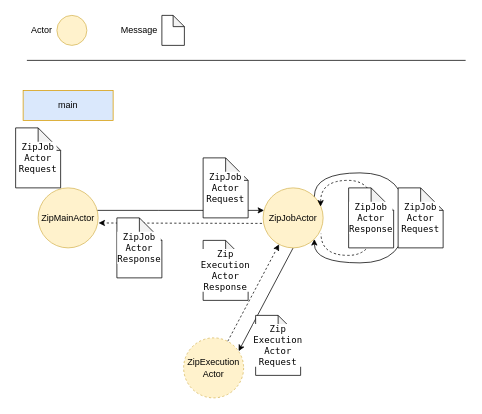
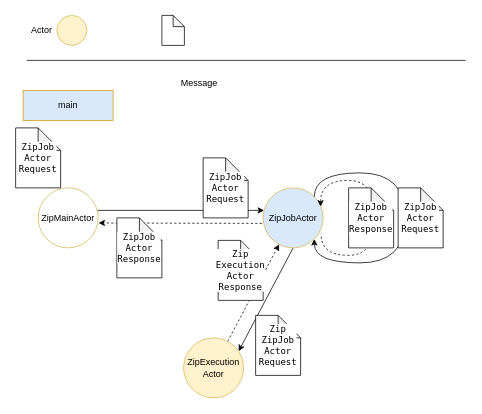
  <mxCell id="0" />
  <mxCell id="1" parent="0" />
  <mxCell id="2" style="edgeStyle=orthogonalEdgeStyle;rounded=0;orthogonalLoop=1;jettySize=auto;html=1;" parent="1" source="3" target="6" edge="1"><mxGeometry relative="1" as="geometry"><Array as="points"><mxPoint x="210" y="280" /><mxPoint x="210" y="280" /></Array></mxGeometry></mxCell>
- <mxCell id="3" value="ZipMainActor" style="ellipse;whiteSpace=wrap;html=1;aspect=fixed;fillColor=#fff2cc;strokeColor=#d6b656;" parent="1" vertex="1"><mxGeometry x="50" y="250" width="80" height="80" as="geometry" /></mxCell>
+ <mxCell id="3" value="ZipMainActor" style="ellipse;whiteSpace=wrap;html=1;aspect=fixed;fillColor=#ffffff;strokeColor=#d6b656;" parent="1" vertex="1"><mxGeometry x="50" y="250" width="80" height="80" as="geometry" /></mxCell>
  <mxCell id="4" style="rounded=0;orthogonalLoop=1;jettySize=auto;html=1;exitX=0.5;exitY=1;exitDx=0;exitDy=0;entryX=0.917;entryY=0.221;entryDx=0;entryDy=0;entryPerimeter=0;" parent="1" source="6" target="8" edge="1"><mxGeometry relative="1" as="geometry" /></mxCell>
  <mxCell id="5" style="edgeStyle=none;rounded=0;orthogonalLoop=1;jettySize=auto;html=1;entryX=1.007;entryY=0.585;entryDx=0;entryDy=0;dashed=1;exitX=-0.019;exitY=0.592;exitDx=0;exitDy=0;exitPerimeter=0;entryPerimeter=0;" parent="1" source="6" target="3" edge="1"><mxGeometry relative="1" as="geometry"><mxPoint x="351.76" y="296.56" as="sourcePoint" /><mxPoint x="127.44" y="297.12" as="targetPoint" /></mxGeometry></mxCell>
- <mxCell id="6" value="ZipJobActor" style="ellipse;whiteSpace=wrap;html=1;aspect=fixed;fillColor=#fff2cc;strokeColor=#d6b656;" parent="1" vertex="1"><mxGeometry x="350" y="250" width="80" height="80" as="geometry" /></mxCell>
+ <mxCell id="6" value="ZipJobActor" style="ellipse;whiteSpace=wrap;html=1;aspect=fixed;fillColor=#dae8fc;strokeColor=#d6b656;" parent="1" vertex="1"><mxGeometry x="350" y="250" width="80" height="80" as="geometry" /></mxCell>
  <mxCell id="7" style="edgeStyle=none;rounded=0;orthogonalLoop=1;jettySize=auto;html=1;dashed=1;startArrow=none;startFill=0;endArrow=classic;endFill=1;" parent="1" source="8" target="6" edge="1"><mxGeometry relative="1" as="geometry" /></mxCell>
- <mxCell id="8" value="ZipExecution&lt;br&gt;Actor" style="ellipse;whiteSpace=wrap;html=1;aspect=fixed;fillColor=#fff2cc;strokeColor=#d6b656;dashed=1;" parent="1" vertex="1"><mxGeometry x="244" y="450" width="80" height="80" as="geometry" /></mxCell>
+ <mxCell id="8" value="ZipExecution&lt;br&gt;Actor" style="ellipse;whiteSpace=wrap;html=1;aspect=fixed;fillColor=#fff2cc;strokeColor=#d6b656;" parent="1" vertex="1"><mxGeometry x="244" y="450" width="80" height="80" as="geometry" /></mxCell>
  <mxCell id="9" value="" style="ellipse;whiteSpace=wrap;html=1;aspect=fixed;fillColor=#fff2cc;strokeColor=#d6b656;" parent="1" vertex="1"><mxGeometry x="75" y="20" width="40" height="40" as="geometry" /></mxCell>
  <mxCell id="10" value="Actor" style="text;html=1;strokeColor=none;fillColor=none;align=center;verticalAlign=middle;whiteSpace=wrap;rounded=0;" parent="1" vertex="1"><mxGeometry x="25" y="25" width="60" height="30" as="geometry" /></mxCell>
  <mxCell id="11" value="main" style="rounded=0;whiteSpace=wrap;html=1;fillColor=#dae8fc;strokeColor=#d79b00;" parent="1" vertex="1"><mxGeometry x="30" y="120" width="120" height="40" as="geometry" /></mxCell>
  <mxCell id="12" value="&lt;div style=&quot;background-color:#ffffff;color:#080808;font-family:'JetBrains Mono',monospace;font-size:9,8pt;&quot;&gt;&lt;pre&gt;&lt;span style=&quot;color:#000000;&quot;&gt;ZipJob&lt;br/&gt;Actor&lt;br/&gt;Request&lt;/span&gt;&lt;/pre&gt;&lt;/div&gt;" style="shape=note;whiteSpace=wrap;html=1;backgroundOutline=1;darkOpacity=0.05;" parent="1" vertex="1"><mxGeometry x="270" y="210" width="60" height="80" as="geometry" /></mxCell>
  <mxCell id="13" style="edgeStyle=orthogonalEdgeStyle;rounded=0;orthogonalLoop=1;jettySize=auto;html=1;exitX=1;exitY=0;exitDx=0;exitDy=0;entryX=1;entryY=1;entryDx=0;entryDy=0;curved=1;" parent="1" source="6" target="6" edge="1"><mxGeometry relative="1" as="geometry"><Array as="points"><mxPoint x="418" y="230" /><mxPoint x="540" y="230" /><mxPoint x="540" y="350" /><mxPoint x="418" y="350" /></Array></mxGeometry></mxCell>
  <mxCell id="14" value="&lt;div style=&quot;background-color:#ffffff;color:#080808;font-family:'JetBrains Mono',monospace;font-size:9,8pt;&quot;&gt;&lt;pre&gt;&lt;span style=&quot;color:#000000;&quot;&gt;ZipJob&lt;br/&gt;Actor&lt;br/&gt;Request&lt;/span&gt;&lt;/pre&gt;&lt;/div&gt;" style="shape=note;whiteSpace=wrap;html=1;backgroundOutline=1;darkOpacity=0.05;" parent="1" vertex="1"><mxGeometry x="530" y="250" width="60" height="80" as="geometry" /></mxCell>
  <mxCell id="15" value="&lt;div style=&quot;background-color:#ffffff;color:#080808;font-family:'JetBrains Mono',monospace;font-size:9,8pt;&quot;&gt;&lt;pre&gt;&lt;span style=&quot;color:#000000;&quot;&gt;ZipJob&lt;br&gt;Actor&lt;br&gt;Response&lt;/span&gt;&lt;/pre&gt;&lt;/div&gt;" style="shape=note;whiteSpace=wrap;html=1;backgroundOutline=1;darkOpacity=0.05;" parent="1" vertex="1"><mxGeometry x="155" y="290" width="60" height="80" as="geometry" /></mxCell>
  <mxCell id="16" style="edgeStyle=orthogonalEdgeStyle;rounded=0;orthogonalLoop=1;jettySize=auto;html=1;exitX=0.958;exitY=0.311;exitDx=0;exitDy=0;entryX=0.965;entryY=0.763;entryDx=0;entryDy=0;curved=1;exitPerimeter=0;entryPerimeter=0;dashed=1;startArrow=classic;startFill=1;endArrow=none;endFill=0;" parent="1" source="6" target="6" edge="1"><mxGeometry relative="1" as="geometry"><mxPoint x="418.284" y="261.716" as="sourcePoint" /><mxPoint x="418.284" y="318.284" as="targetPoint" /><Array as="points"><mxPoint x="427" y="240" /><mxPoint x="500" y="240" /><mxPoint x="500" y="340" /><mxPoint x="427" y="340" /></Array></mxGeometry></mxCell>
  <mxCell id="17" value="&lt;div style=&quot;background-color:#ffffff;color:#080808;font-family:'JetBrains Mono',monospace;font-size:9,8pt;&quot;&gt;&lt;pre&gt;&lt;span style=&quot;color:#000000;&quot;&gt;ZipJob&lt;br&gt;Actor&lt;br&gt;Response&lt;/span&gt;&lt;/pre&gt;&lt;/div&gt;" style="shape=note;whiteSpace=wrap;html=1;backgroundOutline=1;darkOpacity=0.05;" parent="1" vertex="1"><mxGeometry x="464" y="250" width="60" height="80" as="geometry" /></mxCell>
- <mxCell id="18" value="&lt;div style=&quot;background-color:#ffffff;color:#080808;font-family:'JetBrains Mono',monospace;font-size:9,8pt;&quot;&gt;&lt;pre&gt;&lt;span style=&quot;color: rgb(0, 0, 0);&quot;&gt;Zip&lt;br&gt;Execution&lt;br&gt;Actor&lt;br&gt;Response&lt;/span&gt;&lt;/pre&gt;&lt;/div&gt;" style="shape=note;whiteSpace=wrap;html=1;backgroundOutline=1;darkOpacity=0.05;" parent="1" vertex="1"><mxGeometry x="270" y="320" width="60" height="80" as="geometry" /></mxCell>
- <mxCell id="19" value="&lt;div style=&quot;background-color: rgb(255, 255, 255); font-family: &amp;quot;JetBrains Mono&amp;quot;, monospace; color: rgb(8, 8, 8);&quot;&gt;&lt;pre&gt;&lt;span style=&quot;color:#000000;&quot;&gt;Zip&lt;br&gt;Execution&lt;br&gt;Actor&lt;br/&gt;Request&lt;/span&gt;&lt;/pre&gt;&lt;/div&gt;" style="shape=note;whiteSpace=wrap;html=1;backgroundOutline=1;darkOpacity=0.05;" parent="1" vertex="1"><mxGeometry x="340" y="420" width="60" height="80" as="geometry" /></mxCell>
+ <mxCell id="18" value="&lt;div style=&quot;background-color:#ffffff;color:#080808;font-family:'JetBrains Mono',monospace;font-size:9,8pt;&quot;&gt;&lt;pre&gt;&lt;span style=&quot;color: rgb(0, 0, 0);&quot;&gt;Zip&lt;br&gt;Execution&lt;br&gt;Actor&lt;br&gt;Response&lt;/span&gt;&lt;/pre&gt;&lt;/div&gt;" style="shape=note;whiteSpace=wrap;html=1;backgroundOutline=1;darkOpacity=0.05;" parent="1" vertex="1"><mxGeometry x="290" y="320" width="60" height="80" as="geometry" /></mxCell>
+ <mxCell id="19" value="&lt;div style=&quot;background-color: rgb(255, 255, 255); font-family: &amp;quot;JetBrains Mono&amp;quot;, monospace; color: rgb(8, 8, 8);&quot;&gt;&lt;pre&gt;&lt;span style=&quot;color:#000000;&quot;&gt;Zip&lt;br&gt;ZipJob&lt;br&gt;Actor&lt;br/&gt;Request&lt;/span&gt;&lt;/pre&gt;&lt;/div&gt;" style="shape=note;whiteSpace=wrap;html=1;backgroundOutline=1;darkOpacity=0.05;" parent="1" vertex="1"><mxGeometry x="340" y="420" width="60" height="80" as="geometry" /></mxCell>
  <mxCell id="20" value="" style="shape=note;whiteSpace=wrap;html=1;backgroundOutline=1;darkOpacity=0.05;size=15;" parent="1" vertex="1"><mxGeometry x="215" y="20" width="30" height="40" as="geometry" /></mxCell>
- <mxCell id="21" value="Message" style="text;html=1;strokeColor=none;fillColor=none;align=center;verticalAlign=middle;whiteSpace=wrap;rounded=0;" parent="1" vertex="1"><mxGeometry x="155" y="25" width="60" height="30" as="geometry" /></mxCell>
+ <mxCell id="21" value="Message" style="text;html=1;strokeColor=none;fillColor=none;align=center;verticalAlign=middle;whiteSpace=wrap;rounded=0;" parent="1" vertex="1"><mxGeometry x="235" y="95" width="60" height="30" as="geometry" /></mxCell>
  <mxCell id="22" value="" style="endArrow=none;html=1;rounded=0;" parent="1" edge="1"><mxGeometry width="50" height="50" relative="1" as="geometry"><mxPoint x="35" y="80" as="sourcePoint" /><mxPoint x="620" y="80" as="targetPoint" /></mxGeometry></mxCell>
  <mxCell id="23" value="&lt;div style=&quot;background-color:#ffffff;color:#080808;font-family:'JetBrains Mono',monospace;font-size:9,8pt;&quot;&gt;&lt;pre&gt;&lt;span style=&quot;color:#000000;&quot;&gt;ZipJob&lt;br/&gt;Actor&lt;br/&gt;Request&lt;/span&gt;&lt;/pre&gt;&lt;/div&gt;" style="shape=note;whiteSpace=wrap;html=1;backgroundOutline=1;darkOpacity=0.05;" vertex="1" parent="1"><mxGeometry x="20" y="170" width="60" height="80" as="geometry" /></mxCell>
